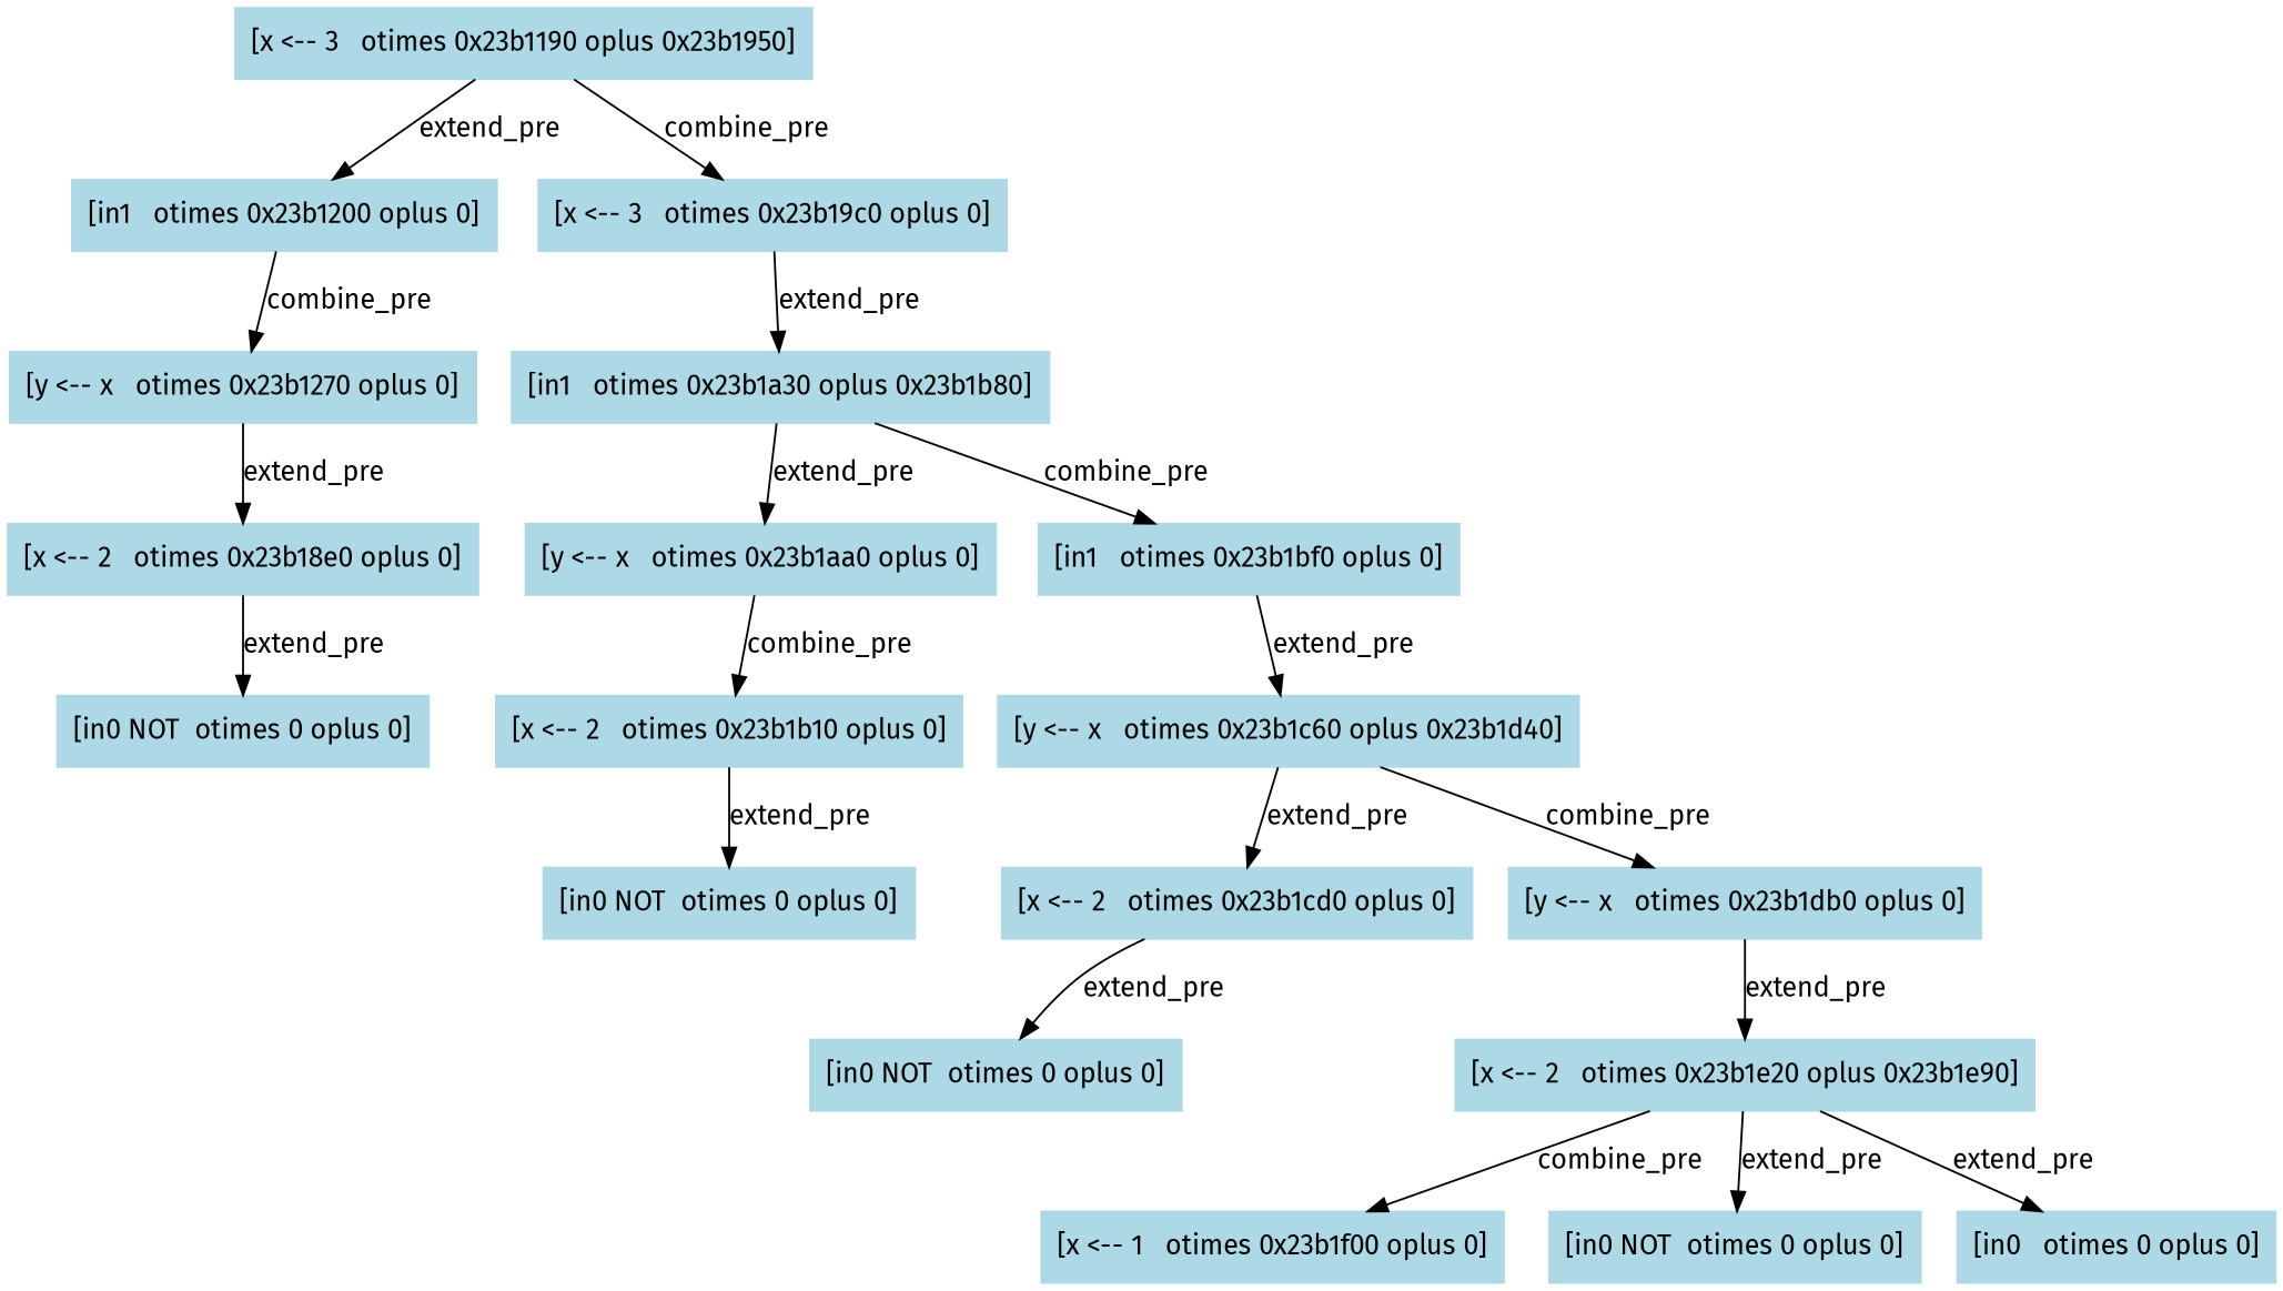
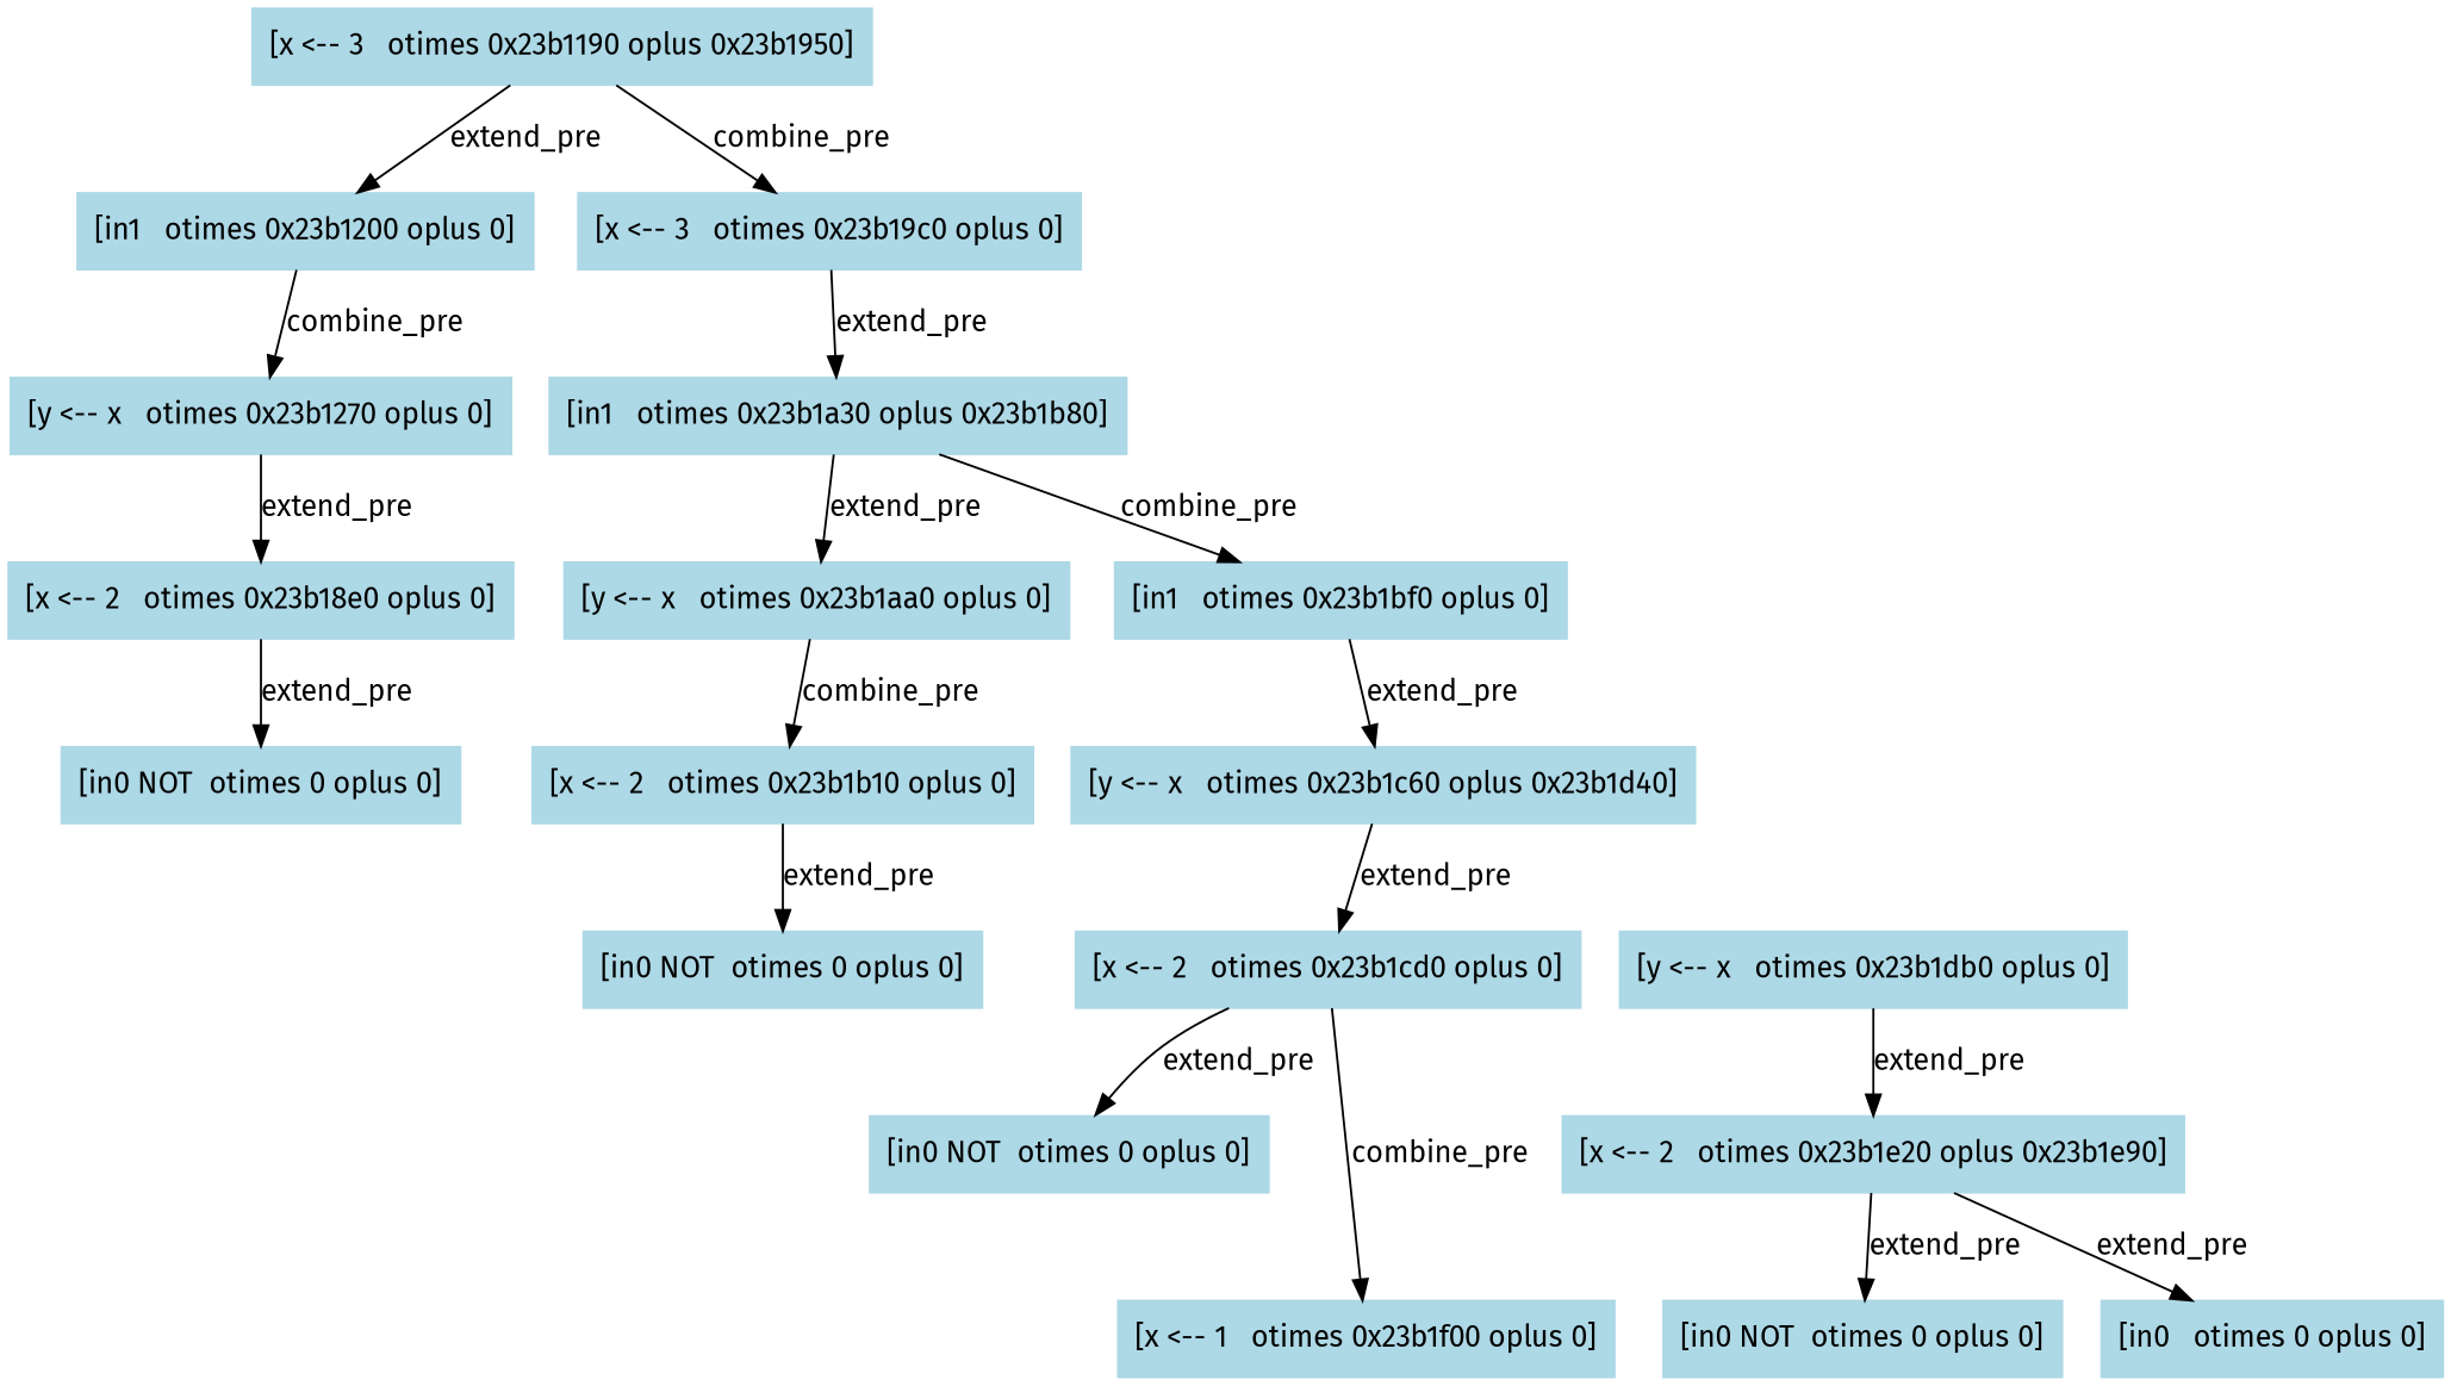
  digraph {
    fontname="Fira Sans"
    node [color=lightblue fontname="Fira Sans" shape=box style=filled]
    edge [color=black fontname="Fira Sans"]
    n1 [label="[x <-- 3   otimes 0x23b1190 oplus 0x23b1950]"]
    n2 [label="[in1   otimes 0x23b1200 oplus 0]"]
    n3 [label="[x <-- 3   otimes 0x23b19c0 oplus 0]"]
    n4 [label="[y <-- x   otimes 0x23b1270 oplus 0]"]
    n5 [label="[in1   otimes 0x23b1a30 oplus 0x23b1b80]"]
    n6 [label="[x <-- 2   otimes 0x23b18e0 oplus 0]"]
    n7 [label="[in0 NOT  otimes 0 oplus 0]"]
    n8 [label="[y <-- x   otimes 0x23b1aa0 oplus 0]"]
    n9 [label="[in1   otimes 0x23b1bf0 oplus 0]"]
    n10 [label="[x <-- 2   otimes 0x23b1b10 oplus 0]"]
    n11 [label="[y <-- x   otimes 0x23b1c60 oplus 0x23b1d40]"]
    n12 [label="[in0 NOT  otimes 0 oplus 0]"]
    n13 [label="[x <-- 2   otimes 0x23b1cd0 oplus 0]"]
    n14 [label="[y <-- x   otimes 0x23b1db0 oplus 0]"]
    n15 [label="[in0 NOT  otimes 0 oplus 0]"]
    n16 [label="[x <-- 2   otimes 0x23b1e20 oplus 0x23b1e90]"]
    n17 [label="[in0 NOT  otimes 0 oplus 0]"]
    n18 [label="[x <-- 1   otimes 0x23b1f00 oplus 0]"]
    n19 [label="[in0   otimes 0 oplus 0]"]
    n1 -> n2 [label=extend_pre]
    n1 -> n3 [label=combine_pre]
    n2 -> n4 [label=combine_pre]
    n3 -> n5 [label=extend_pre]
    n4 -> n6 [label=extend_pre]
    n5 -> n8 [label=extend_pre]
    n5 -> n9 [label=combine_pre]
    n6 -> n7 [label=extend_pre]
    n8 -> n10 [label=combine_pre]
    n9 -> n11 [label=extend_pre]
    n10 -> n12 [label=extend_pre]
    n11 -> n13 [label=extend_pre]
-   n11 -> n14 [label=combine_pre]
    n13 -> n15 [label=extend_pre]
    n14 -> n16 [label=extend_pre]
    n16 -> n17 [label=extend_pre]
-   n16 -> n18 [label=combine_pre]
+   n13 -> n18 [label=combine_pre]
    n16 -> n19 [label=extend_pre]
  }
